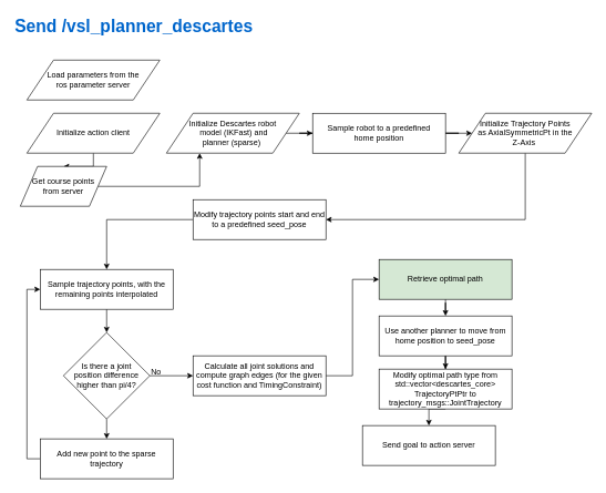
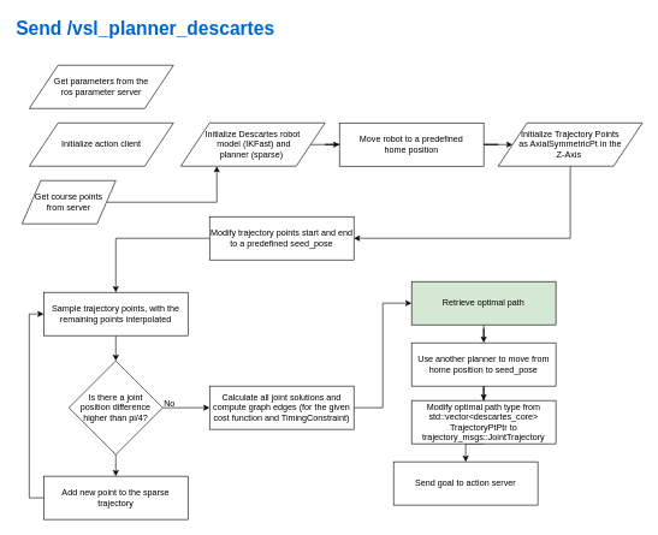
  <mxCell id="0" />
  <mxCell id="1" parent="0" />
- <mxCell id="2" value="Load&amp;nbsp;parameters from the &lt;br&gt;ros parameter server" style="shape=parallelogram;perimeter=parallelogramPerimeter;whiteSpace=wrap;html=1;" vertex="1" parent="1"><mxGeometry x="40" y="90" width="200" height="60" as="geometry" /></mxCell>
- <mxCell id="3" style="edgeStyle=orthogonalEdgeStyle;rounded=0;orthogonalLoop=1;jettySize=auto;html=1;exitX=0.5;exitY=1;exitDx=0;exitDy=0;entryX=0.5;entryY=0;entryDx=0;entryDy=0;fontSize=12;fontColor=#000000;" edge="1" parent="1" source="5" target="6"><mxGeometry relative="1" as="geometry" /></mxCell>
+ <mxCell id="2" value="Get&amp;nbsp;parameters from the &lt;br&gt;ros parameter server" style="shape=parallelogram;perimeter=parallelogramPerimeter;whiteSpace=wrap;html=1;" vertex="1" parent="1"><mxGeometry x="40" y="90" width="200" height="60" as="geometry" /></mxCell>
  <mxCell id="4" style="edgeStyle=orthogonalEdgeStyle;rounded=0;orthogonalLoop=1;jettySize=auto;html=1;exitX=1;exitY=0.5;exitDx=0;exitDy=0;entryX=0.25;entryY=1;entryDx=0;entryDy=0;fontSize=12;fontColor=#000000;" edge="1" parent="1" source="6" target="8"><mxGeometry relative="1" as="geometry" /></mxCell>
  <mxCell id="5" value="Initialize action client" style="shape=parallelogram;perimeter=parallelogramPerimeter;whiteSpace=wrap;html=1;" vertex="1" parent="1"><mxGeometry x="40" y="170" width="200" height="60" as="geometry" /></mxCell>
  <mxCell id="6" value="Get course points &lt;br&gt;from server" style="shape=parallelogram;perimeter=parallelogramPerimeter;whiteSpace=wrap;html=1;" vertex="1" parent="1"><mxGeometry x="30" y="250" width="130" height="60" as="geometry" /></mxCell>
  <mxCell id="7" style="edgeStyle=orthogonalEdgeStyle;rounded=0;orthogonalLoop=1;jettySize=auto;html=1;exitX=1;exitY=0.5;exitDx=0;exitDy=0;entryX=0;entryY=0.5;entryDx=0;entryDy=0;fontSize=12;fontColor=#000000;" edge="1" parent="1" source="8" target="10"><mxGeometry relative="1" as="geometry" /></mxCell>
  <mxCell id="8" value="Initialize Descartes robot&lt;br&gt;&amp;nbsp;model (IKFast) and &lt;br&gt;planner (sparse)&amp;nbsp;" style="shape=parallelogram;perimeter=parallelogramPerimeter;whiteSpace=wrap;html=1;" vertex="1" parent="1"><mxGeometry x="250" y="170" width="200" height="60" as="geometry" /></mxCell>
  <mxCell id="9" style="edgeStyle=orthogonalEdgeStyle;rounded=0;orthogonalLoop=1;jettySize=auto;html=1;exitX=1;exitY=0.5;exitDx=0;exitDy=0;entryX=0;entryY=0.5;entryDx=0;entryDy=0;fontSize=12;fontColor=#000000;" edge="1" parent="1" source="10" target="13"><mxGeometry relative="1" as="geometry" /></mxCell>
- <mxCell id="10" value="Sample robot to a predefined &lt;br&gt;home position" style="rounded=0;whiteSpace=wrap;html=1;" vertex="1" parent="1"><mxGeometry x="470" y="170" width="200" height="60" as="geometry" /></mxCell>
+ <mxCell id="10" value="Move robot to a predefined &lt;br&gt;home position" style="rounded=0;whiteSpace=wrap;html=1;" vertex="1" parent="1"><mxGeometry x="470" y="170" width="200" height="60" as="geometry" /></mxCell>
  <mxCell id="11" value="Send /vsl_planner_descartes" style="text;html=1;strokeColor=none;fillColor=none;align=left;verticalAlign=middle;whiteSpace=wrap;rounded=0;fontStyle=1;fontSize=26;fontColor=#0066CC;" vertex="1" parent="1"><mxGeometry x="20" y="20" width="400" height="40" as="geometry" /></mxCell>
  <mxCell id="12" style="edgeStyle=orthogonalEdgeStyle;rounded=0;orthogonalLoop=1;jettySize=auto;html=1;exitX=0.5;exitY=1;exitDx=0;exitDy=0;entryX=1;entryY=0.5;entryDx=0;entryDy=0;fontSize=12;fontColor=#000000;" edge="1" parent="1" source="13" target="15"><mxGeometry relative="1" as="geometry" /></mxCell>
  <mxCell id="13" value="Initialize Trajectory Points &lt;br&gt;as AxialSymmetricPt in the &lt;br&gt;Z-Axis&amp;nbsp;" style="shape=parallelogram;perimeter=parallelogramPerimeter;whiteSpace=wrap;html=1;" vertex="1" parent="1"><mxGeometry x="690" y="170" width="200" height="60" as="geometry" /></mxCell>
  <mxCell id="14" style="edgeStyle=orthogonalEdgeStyle;rounded=0;orthogonalLoop=1;jettySize=auto;html=1;exitX=0;exitY=0.5;exitDx=0;exitDy=0;entryX=0.5;entryY=0;entryDx=0;entryDy=0;fontSize=12;fontColor=#000000;" edge="1" parent="1" source="15" target="18"><mxGeometry relative="1" as="geometry" /></mxCell>
  <mxCell id="15" value="Modify trajectory points start and end to a predefined seed_pose" style="rounded=0;whiteSpace=wrap;html=1;" vertex="1" parent="1"><mxGeometry x="290" y="300" width="200" height="60" as="geometry" /></mxCell>
  <mxCell id="16" style="edgeStyle=orthogonalEdgeStyle;rounded=0;orthogonalLoop=1;jettySize=auto;html=1;exitX=1;exitY=0.5;exitDx=0;exitDy=0;fontSize=12;fontColor=#000000;entryX=0;entryY=0.5;entryDx=0;entryDy=0;" edge="1" parent="1" source="22" target="24"><mxGeometry relative="1" as="geometry" /></mxCell>
  <mxCell id="17" style="edgeStyle=orthogonalEdgeStyle;rounded=0;orthogonalLoop=1;jettySize=auto;html=1;exitX=0.5;exitY=1;exitDx=0;exitDy=0;entryX=0.5;entryY=0;entryDx=0;entryDy=0;fontSize=12;fontColor=#000000;" edge="1" parent="1" source="18" target="22"><mxGeometry relative="1" as="geometry" /></mxCell>
  <mxCell id="18" value="Sample trajectory points, with the remaining points interpolated" style="rounded=0;whiteSpace=wrap;html=1;" vertex="1" parent="1"><mxGeometry x="60" y="405" width="200" height="60" as="geometry" /></mxCell>
  <mxCell id="19" style="edgeStyle=orthogonalEdgeStyle;rounded=0;orthogonalLoop=1;jettySize=auto;html=1;exitX=0;exitY=0.5;exitDx=0;exitDy=0;entryX=0;entryY=0.5;entryDx=0;entryDy=0;fontSize=12;fontColor=#000000;" edge="1" parent="1" source="20" target="18"><mxGeometry relative="1" as="geometry" /></mxCell>
  <mxCell id="20" value="Add new point to the sparse trajectory" style="rounded=0;whiteSpace=wrap;html=1;" vertex="1" parent="1"><mxGeometry x="60" y="660" width="200" height="60" as="geometry" /></mxCell>
  <mxCell id="21" style="edgeStyle=orthogonalEdgeStyle;rounded=0;orthogonalLoop=1;jettySize=auto;html=1;exitX=0.5;exitY=1;exitDx=0;exitDy=0;entryX=0.5;entryY=0;entryDx=0;entryDy=0;fontSize=12;fontColor=#000000;" edge="1" parent="1" source="22" target="20"><mxGeometry relative="1" as="geometry" /></mxCell>
  <mxCell id="22" value="&lt;font style=&quot;font-size: 12px&quot;&gt;Is there a joint &lt;br&gt;position difference higher than pi/4?&lt;/font&gt;" style="rhombus;whiteSpace=wrap;html=1;fontSize=12;fontColor=#000000;align=center;" vertex="1" parent="1"><mxGeometry x="95" y="500" width="130" height="130" as="geometry" /></mxCell>
  <mxCell id="23" style="edgeStyle=orthogonalEdgeStyle;rounded=0;orthogonalLoop=1;jettySize=auto;html=1;exitX=1;exitY=0.5;exitDx=0;exitDy=0;entryX=0;entryY=0.5;entryDx=0;entryDy=0;fontSize=12;fontColor=#000000;" edge="1" parent="1" source="24" target="26"><mxGeometry relative="1" as="geometry" /></mxCell>
  <mxCell id="24" value="Calculate all joint solutions and compute graph edges (for the given cost function and TimingConstraint)" style="rounded=0;whiteSpace=wrap;html=1;" vertex="1" parent="1"><mxGeometry x="290" y="535" width="200" height="60" as="geometry" /></mxCell>
  <mxCell id="25" style="edgeStyle=orthogonalEdgeStyle;rounded=0;orthogonalLoop=1;jettySize=auto;html=1;exitX=0.5;exitY=1;exitDx=0;exitDy=0;fontSize=12;fontColor=#000000;" edge="1" parent="1" source="26" target="28"><mxGeometry relative="1" as="geometry" /></mxCell>
  <mxCell id="26" value="Retrieve optimal path" style="rounded=0;whiteSpace=wrap;html=1;fillColor=#d5e8d4;" vertex="1" parent="1"><mxGeometry x="570" y="390" width="200" height="60" as="geometry" /></mxCell>
  <mxCell id="27" style="edgeStyle=orthogonalEdgeStyle;rounded=0;orthogonalLoop=1;jettySize=auto;html=1;exitX=0.5;exitY=1;exitDx=0;exitDy=0;fontSize=12;fontColor=#000000;" edge="1" parent="1" source="28" target="30"><mxGeometry relative="1" as="geometry" /></mxCell>
  <mxCell id="28" value="Use another planner to move from home position to seed_pose" style="rounded=0;whiteSpace=wrap;html=1;" vertex="1" parent="1"><mxGeometry x="570" y="475" width="200" height="60" as="geometry" /></mxCell>
  <mxCell id="29" style="edgeStyle=orthogonalEdgeStyle;rounded=0;orthogonalLoop=1;jettySize=auto;html=1;exitX=0.5;exitY=1;exitDx=0;exitDy=0;entryX=0.5;entryY=0;entryDx=0;entryDy=0;fontSize=12;fontColor=#000000;" edge="1" parent="1" source="30" target="31"><mxGeometry relative="1" as="geometry" /></mxCell>
  <mxCell id="30" value="Modify optimal path type from std::vector&amp;lt;descartes_core&amp;gt; TrajectoryPtPtr to trajectory_msgs::JointTrajectory" style="rounded=0;whiteSpace=wrap;html=1;" vertex="1" parent="1"><mxGeometry x="570" y="555" width="200" height="60" as="geometry" /></mxCell>
  <mxCell id="31" value="Send goal to action server" style="rounded=0;whiteSpace=wrap;html=1;" vertex="1" parent="1"><mxGeometry x="545" y="640" width="200" height="60" as="geometry" /></mxCell>
  <mxCell id="32" value="No" style="text;html=1;fontSize=12;fontColor=#000000;" vertex="1" parent="1"><mxGeometry x="225" y="545" width="25" height="20" as="geometry" /></mxCell>
